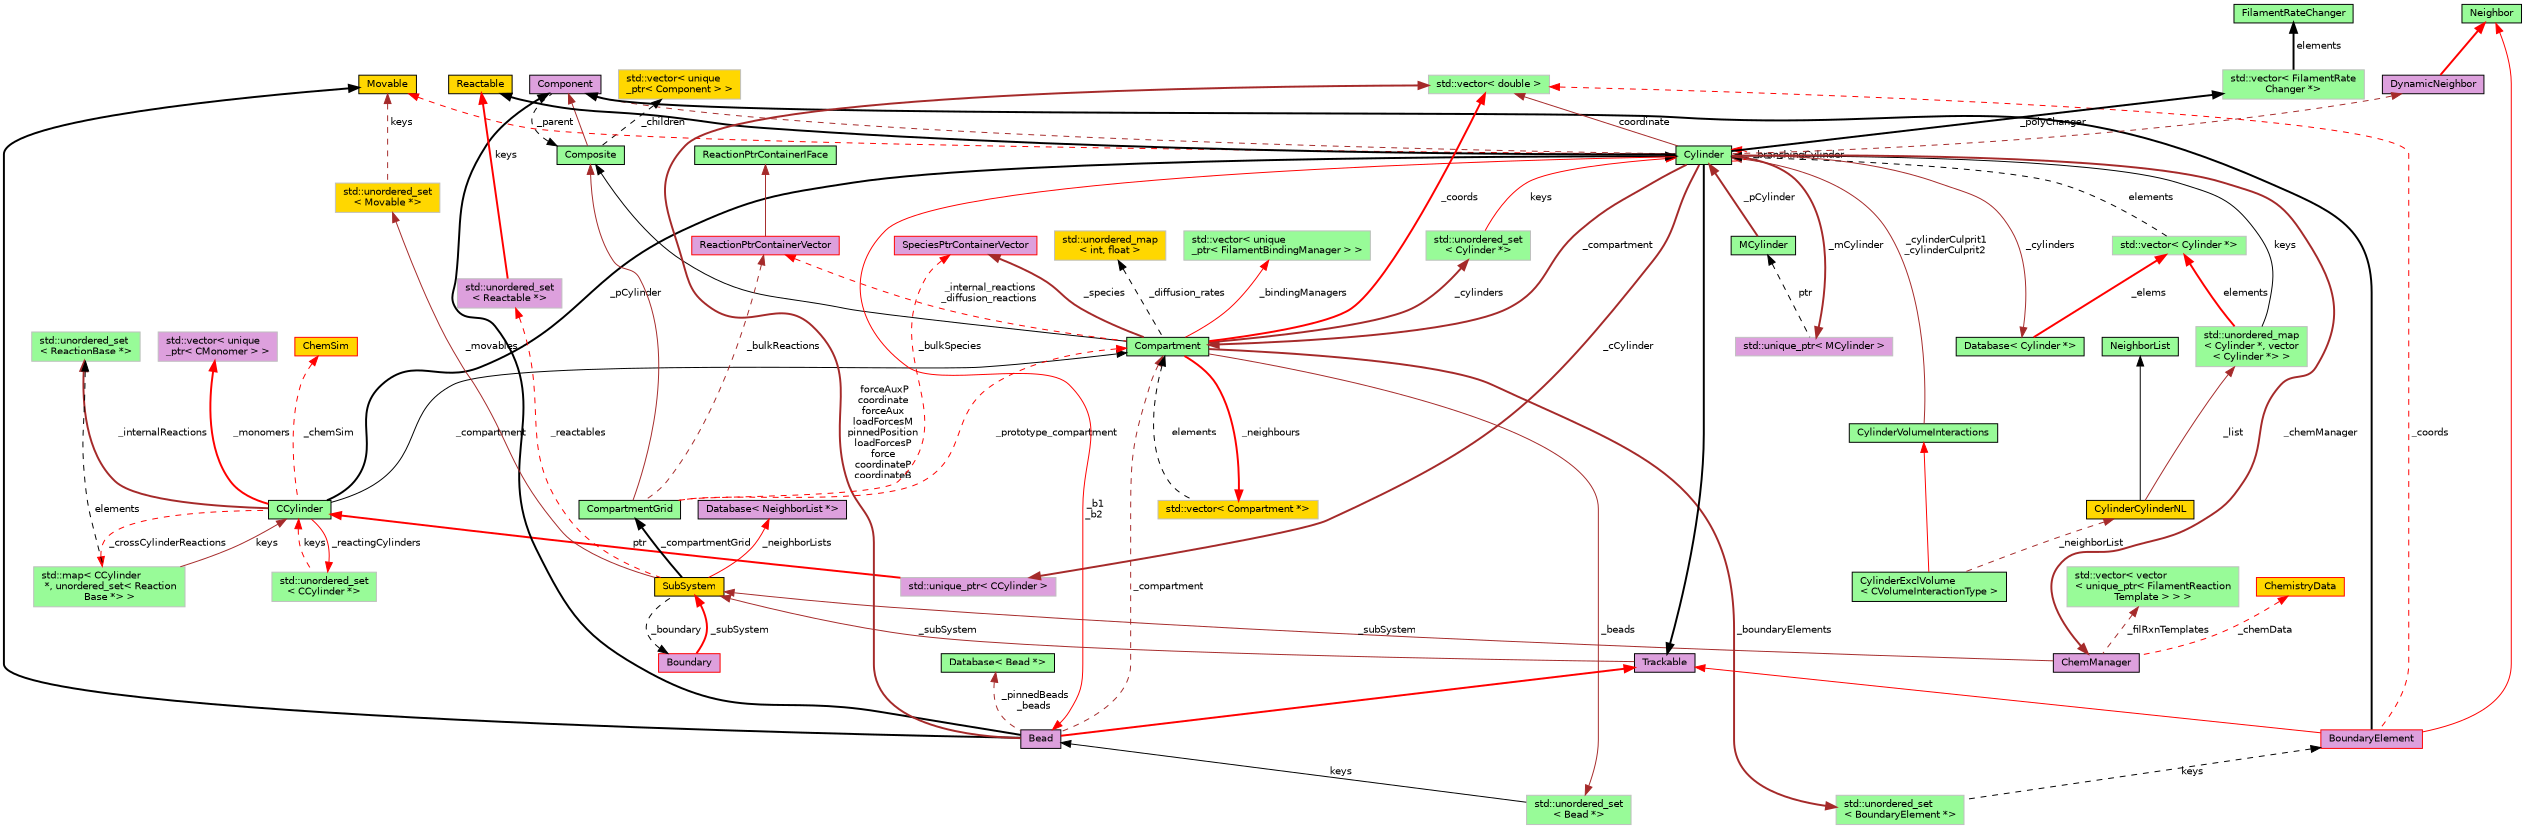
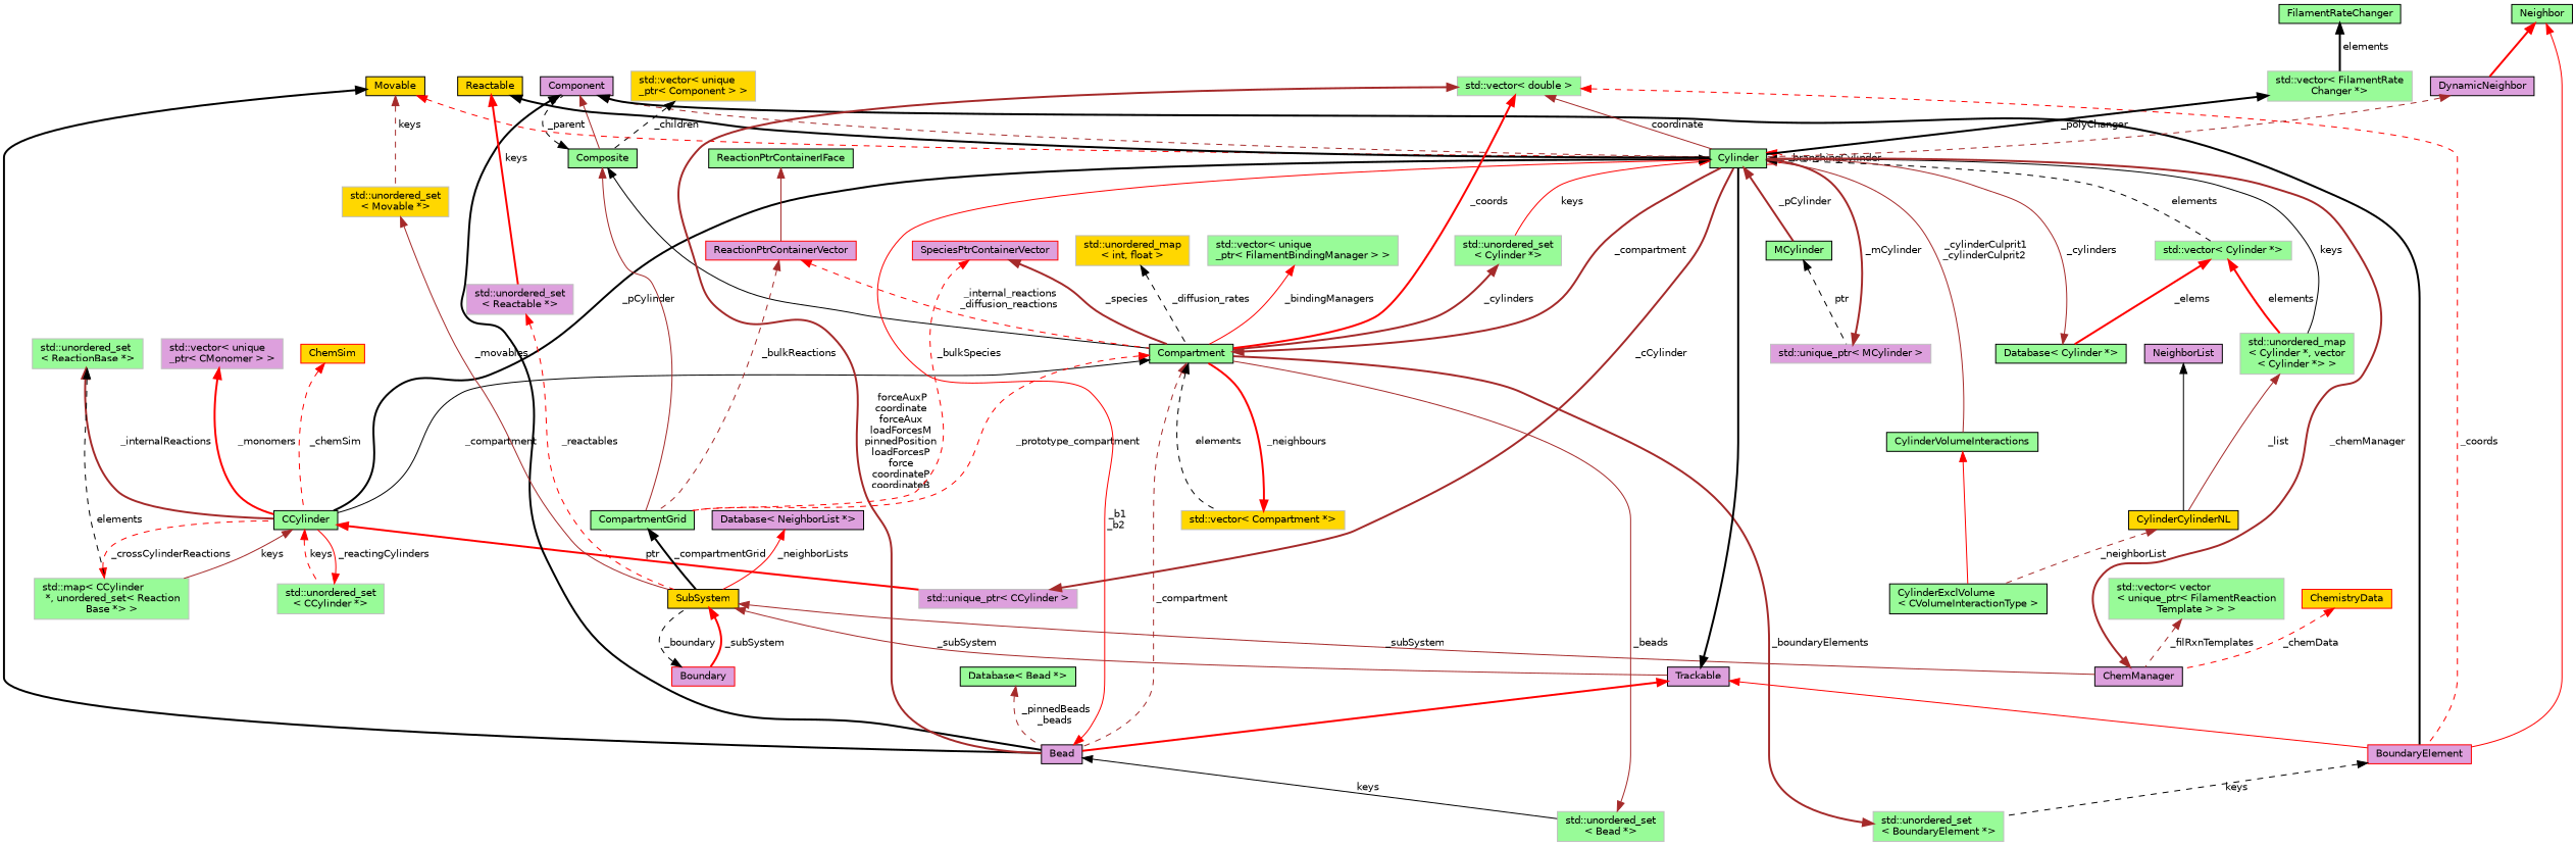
  digraph {
    node [color=black fillcolor=palegreen fontname=Helvetica fontsize=10 shape=record style=filled]
    edge [color=brown dir=back fontname=Helvetica fontsize=10 labelfontname=Helvetica labelfontsize=10 style=bold]
    n1 [fontcolor=black height=0.2 label="CylinderExclVolume\l\< CVolumeInteractionType \>" width=0.4]
    n2 [height=0.2 label=CylinderVolumeInteractions width=0.4]
    n3 [height=0.2 label=Cylinder width=0.4]
    n4 [color=grey75 height=0.2 label="std::unordered_set\l\< Cylinder *\>" width=0.4]
    n5 [height=0.2 label=CCylinder width=0.4]
    n6 [color=grey75 height=0.2 label="std::vector\< Cylinder *\>" width=0.4]
    n7 [height=0.2 label=MCylinder width=0.4]
    n8 [color=grey75 height=0.2 label="std::unordered_map\l\< Cylinder *, vector\l\< Cylinder *\> \>" width=0.4]
    n9 [height=0.2 label=Compartment width=0.4]
    n10 [color=grey75 fillcolor=plum height=0.2 label="std::unique_ptr\< CCylinder \>" width=0.4]
    n11 [color=grey75 height=0.2 label="std::map\< CCylinder\l *, unordered_set\< Reaction\lBase *\> \>" width=0.4]
    n12 [color=grey75 height=0.2 label="std::unordered_set\l\< CCylinder *\>" width=0.4]
    n13 [height=0.2 label="Database\< Cylinder *\>" width=0.4]
    n14 [color=grey75 fillcolor=plum height=0.2 label="std::unique_ptr\< MCylinder \>" width=0.4]
    n15 [fillcolor=gold height=0.2 label=CylinderCylinderNL width=0.4]
    n16 [fillcolor=plum height=0.2 label=Component width=0.4]
    n17 [height=0.2 label=Composite width=0.4]
    n18 [fillcolor=plum height=0.2 label=Bead width=0.4]
    n19 [color=red fillcolor=plum height=0.2 label=BoundaryElement width=0.4]
    n20 [height=0.2 label=CompartmentGrid width=0.4]
    n21 [color=grey75 height=0.2 label="std::unordered_set\l\< Bead *\>" width=0.4]
    n22 [color=grey75 height=0.2 label="std::unordered_set\l\< BoundaryElement *\>" width=0.4]
    n23 [fillcolor=gold height=0.2 label=SubSystem width=0.4]
    n24 [color=grey75 fillcolor=gold height=0.2 label="std::vector\< Compartment *\>" width=0.4]
    n25 [color=grey75 fillcolor=gold height=0.2 label="std::vector\< unique\l_ptr\< Component \> \>" width=0.4]
    n26 [fillcolor=plum height=0.2 label=Trackable width=0.4]
    n27 [color=red fillcolor=plum height=0.2 label=Boundary width=0.4]
    n28 [fillcolor=plum height=0.2 label=ChemManager width=0.4]
    n29 [color=grey75 fillcolor=gold height=0.2 label="std::unordered_set\l\< Movable *\>" width=0.4]
    n30 [fillcolor=gold height=0.2 label=Movable width=0.4]
    n31 [color=grey75 fillcolor=plum height=0.2 label="std::unordered_set\l\< Reactable *\>" width=0.4]
    n32 [fillcolor=gold height=0.2 label=Reactable width=0.4]
    n33 [height=0.2 label="Database\< Bead *\>" width=0.4]
    n34 [color=grey75 height=0.2 label="std::vector\< double \>" width=0.4]
    n35 [height=0.2 label=Neighbor width=0.4]
    n36 [fillcolor=plum height=0.2 label=DynamicNeighbor width=0.4]
    n37 [color=red fillcolor=plum height=0.2 label=ReactionPtrContainerVector width=0.4]
    n38 [height=0.2 label=ReactionPtrContainerIFace width=0.4]
    n39 [color=grey75 fillcolor=gold height=0.2 label="std::unordered_map\l\< int, float \>" width=0.4]
    n40 [color=grey75 height=0.2 label="std::vector\< unique\l_ptr\< FilamentBindingManager \> \>" width=0.4]
    n41 [color=red fillcolor=plum height=0.2 label=SpeciesPtrContainerVector width=0.4]
    n42 [fillcolor=plum height=0.2 label="Database\< NeighborList *\>" width=0.4]
    n43 [color=grey75 height=0.2 label="std::vector\< FilamentRate\lChanger *\>" width=0.4]
    n44 [height=0.2 label=FilamentRateChanger width=0.4]
    n45 [color=grey75 height=0.2 label="std::unordered_set\l\< ReactionBase *\>" width=0.4]
    n46 [color=grey75 fillcolor=plum height=0.2 label="std::vector\< unique\l_ptr\< CMonomer \> \>" width=0.4]
    n47 [color=red fillcolor=gold height=0.2 label=ChemSim width=0.4]
    n48 [color=grey75 height=0.2 label="std::vector\< vector\l\< unique_ptr\< FilamentReaction\lTemplate \> \> \>" width=0.4]
    n49 [color=red fillcolor=gold height=0.2 label=ChemistryData width=0.4]
-   n50 [height=0.2 label=NeighborList width=0.4]
+   n50 [fillcolor=plum height=0.2 label=NeighborList width=0.4]
    n2 -> n1 [color=red style=solid]
    n3 -> n2 [label=" _cylinderCulprit1\n_cylinderCulprit2" style=solid]
    n3 -> n3 [color=red label=" _branchingCylinder" style=dashed]
    n3 -> n4 [color=red label=" keys" style=solid]
    n3 -> n5 [color=black label=" _pCylinder"]
    n3 -> n6 [color=black label=" elements" style=dashed]
    n3 -> n7 [label=" _pCylinder"]
    n3 -> n8 [color=black label=" keys" style=solid]
    n4 -> n9 [label=" _cylinders"]
    n5 -> n10 [color=red label=" ptr"]
    n5 -> n11 [label=" keys" style=solid]
    n5 -> n12 [color=red label=" keys" style=dashed]
    n6 -> n8 [color=red label=" elements"]
    n6 -> n13 [color=red label=" _elems"]
    n7 -> n14 [color=black label=" ptr" style=dashed]
    n8 -> n15 [label=" _list" style=solid]
    n9 -> n3 [label=" _compartment"]
    n9 -> n5 [color=black label=" _compartment" style=solid]
    n9 -> n18 [label=" _compartment" style=dashed]
    n9 -> n20 [color=red label=" _prototype_compartment" style=dashed]
    n9 -> n24 [color=black label=" elements" style=dashed]
    n10 -> n3 [label=" _cCylinder"]
    n11 -> n5 [color=red label=" _crossCylinderReactions" style=dashed]
    n12 -> n5 [color=red label=" _reactingCylinders" style=solid]
    n13 -> n3 [label=" _cylinders" style=solid]
    n14 -> n3 [label=" _mCylinder"]
    n15 -> n1 [label=" _neighborList" style=dashed]
    n16 -> n3 [style=dashed]
    n16 -> n17 [style=solid]
    n16 -> n18 [color=black]
    n16 -> n19 [color=black]
    n17 -> n9 [color=black style=solid]
    n17 -> n16 [color=black label=" _parent" style=dashed]
    n17 -> n20 [style=solid]
    n18 -> n3 [color=red label=" _b1\n_b2" style=solid]
    n18 -> n21 [color=black label=" keys" style=solid]
    n19 -> n22 [color=black label=" keys" style=dashed]
    n20 -> n23 [color=black label=" _compartmentGrid"]
    n21 -> n9 [label=" _beads" style=solid]
    n22 -> n9 [label=" _boundaryElements"]
    n23 -> n26 [label=" _subSystem" style=solid]
    n23 -> n27 [color=red label=" _subSystem"]
    n23 -> n28 [label=" _subSystem" style=solid]
    n24 -> n9 [color=red label=" _neighbours"]
    n25 -> n17 [color=black label=" _children" style=dashed]
    n26 -> n3 [color=black]
    n26 -> n18 [color=red]
    n26 -> n19 [color=red style=solid]
    n27 -> n23 [color=black label=" _boundary" style=dashed]
    n28 -> n3 [label=" _chemManager"]
    n29 -> n23 [label=" _movables" style=solid]
    n30 -> n3 [color=red style=dashed]
    n30 -> n18 [color=black]
    n30 -> n29 [label=" keys" style=dashed]
    n31 -> n23 [color=red label=" _reactables" style=dashed]
    n32 -> n3 [color=black]
    n32 -> n31 [color=red label=" keys"]
    n33 -> n18 [label=" _pinnedBeads\n_beads" style=dashed]
    n34 -> n3 [label=" coordinate" style=solid]
    n34 -> n9 [color=red label=" _coords"]
    n34 -> n18 [label=" forceAuxP\ncoordinate\nforceAux\nloadForcesM\npinnedPosition\nloadForcesP\nforce\ncoordinateP\ncoordinateB"]
    n34 -> n19 [color=red label=" _coords" style=dashed]
    n35 -> n19 [color=red style=solid]
    n35 -> n36 [color=red]
    n36 -> n3 [style=dashed]
    n37 -> n9 [color=red label=" _internal_reactions\n_diffusion_reactions" style=dashed]
    n37 -> n20 [label=" _bulkReactions" style=dashed]
    n38 -> n37 [style=solid]
    n39 -> n9 [color=black label=" _diffusion_rates" style=dashed]
    n40 -> n9 [color=red label=" _bindingManagers" style=solid]
    n41 -> n9 [label=" _species"]
    n41 -> n20 [color=red label=" _bulkSpecies" style=dashed]
    n42 -> n23 [color=red label=" _neighborLists" style=solid]
    n43 -> n3 [color=black label=" _polyChanger"]
    n44 -> n43 [color=black label=" elements"]
    n45 -> n5 [label=" _internalReactions"]
    n45 -> n11 [color=black label=" elements" style=dashed]
    n46 -> n5 [color=red label=" _monomers"]
    n47 -> n5 [color=red label=" _chemSim" style=dashed]
    n48 -> n28 [label=" _filRxnTemplates" style=dashed]
    n49 -> n28 [color=red label=" _chemData" style=dashed]
    n50 -> n15 [color=black style=solid]
  }
